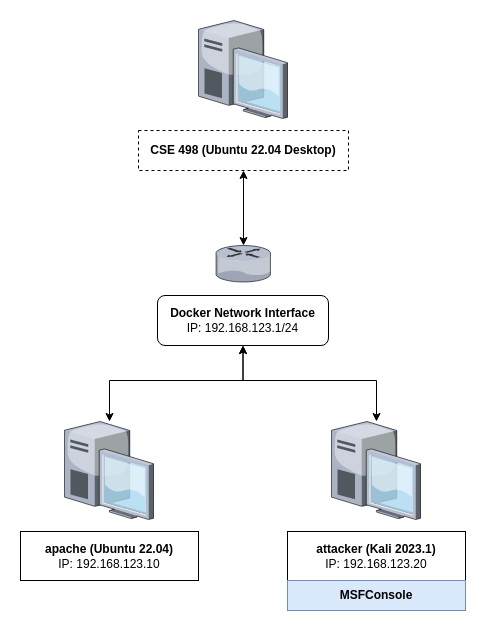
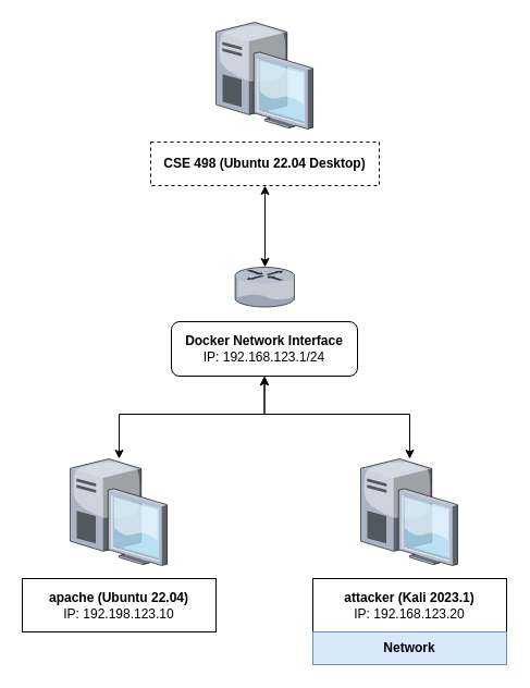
  <mxCell id="0" />
  <mxCell id="1" parent="0" />
  <mxCell id="2" value="" style="verticalLabelPosition=bottom;sketch=0;aspect=fixed;html=1;verticalAlign=top;strokeColor=none;align=center;outlineConnect=0;shape=mxgraph.citrix.desktop;" vertex="1" parent="1"><mxGeometry x="64" y="421" width="89" height="98" as="geometry" /></mxCell>
- <mxCell id="3" value="&lt;b&gt;apache (Ubuntu 22.04)&lt;/b&gt;&lt;br&gt;IP: 192.168.123.10" style="rounded=0;whiteSpace=wrap;html=1;" vertex="1" parent="1"><mxGeometry x="20" y="531" width="178" height="49" as="geometry" /></mxCell>
+ <mxCell id="3" value="&lt;b&gt;apache (Ubuntu 22.04)&lt;/b&gt;&lt;br&gt;IP: 192.198.123.10" style="rounded=0;whiteSpace=wrap;html=1;" vertex="1" parent="1"><mxGeometry x="20" y="531" width="178" height="49" as="geometry" /></mxCell>
  <mxCell id="4" value="" style="verticalLabelPosition=bottom;sketch=0;aspect=fixed;html=1;verticalAlign=top;strokeColor=none;align=center;outlineConnect=0;shape=mxgraph.citrix.desktop;" vertex="1" parent="1"><mxGeometry x="331" y="421" width="89" height="98" as="geometry" /></mxCell>
  <mxCell id="5" value="&lt;b&gt;attacker (Kali 2023.1)&lt;/b&gt;&lt;br&gt;IP: 192.168.123.20&lt;br&gt;" style="rounded=0;whiteSpace=wrap;html=1;" vertex="1" parent="1"><mxGeometry x="287" y="531" width="178" height="49" as="geometry" /></mxCell>
  <mxCell id="6" value="" style="verticalLabelPosition=bottom;sketch=0;aspect=fixed;html=1;verticalAlign=top;strokeColor=none;align=center;outlineConnect=0;shape=mxgraph.citrix.desktop;" vertex="1" parent="1"><mxGeometry x="198" y="20" width="89" height="98" as="geometry" /></mxCell>
  <mxCell id="7" style="edgeStyle=orthogonalEdgeStyle;rounded=0;orthogonalLoop=1;jettySize=auto;html=1;startArrow=classic;startFill=1;" edge="1" parent="1" source="8" target="12"><mxGeometry relative="1" as="geometry" /></mxCell>
  <mxCell id="8" value="&lt;b&gt;CSE 498 (Ubuntu 22.04 Desktop)&lt;/b&gt;" style="rounded=0;whiteSpace=wrap;html=1;dashed=1;" vertex="1" parent="1"><mxGeometry x="138" y="130" width="210" height="40" as="geometry" /></mxCell>
  <mxCell id="9" style="edgeStyle=orthogonalEdgeStyle;rounded=0;orthogonalLoop=1;jettySize=auto;html=1;startArrow=classic;startFill=1;" edge="1" parent="1" source="11" target="2"><mxGeometry relative="1" as="geometry"><Array as="points"><mxPoint x="243" y="380" /><mxPoint x="109" y="380" /></Array></mxGeometry></mxCell>
  <mxCell id="10" style="edgeStyle=orthogonalEdgeStyle;rounded=0;orthogonalLoop=1;jettySize=auto;html=1;startArrow=classic;startFill=1;" edge="1" parent="1" source="11" target="4"><mxGeometry relative="1" as="geometry"><Array as="points"><mxPoint x="243" y="380" /><mxPoint x="376" y="380" /></Array></mxGeometry></mxCell>
  <mxCell id="11" value="Docker Network Interface&lt;br&gt;&lt;span style=&quot;font-weight: 400&quot;&gt;IP: 192.168.123.1/24&lt;/span&gt;" style="whiteSpace=wrap;html=1;fontStyle=1;rounded=1;" vertex="1" parent="1"><mxGeometry x="157" y="295" width="171" height="50" as="geometry" /></mxCell>
  <mxCell id="12" value="" style="verticalLabelPosition=bottom;sketch=0;aspect=fixed;html=1;verticalAlign=top;strokeColor=none;align=center;outlineConnect=0;shape=mxgraph.citrix.router;" vertex="1" parent="1"><mxGeometry x="215.5" y="245" width="55" height="36.5" as="geometry" /></mxCell>
- <mxCell id="13" value="MSFConsole" style="rounded=0;whiteSpace=wrap;html=1;fillColor=#dae8fc;strokeColor=#6c8ebf;fontStyle=1" vertex="1" parent="1"><mxGeometry x="287" y="580" width="178" height="30" as="geometry" /></mxCell>
+ <mxCell id="13" value="Network" style="rounded=0;whiteSpace=wrap;html=1;fillColor=#dae8fc;strokeColor=#6c8ebf;fontStyle=1" vertex="1" parent="1"><mxGeometry x="287" y="580" width="178" height="30" as="geometry" /></mxCell>
